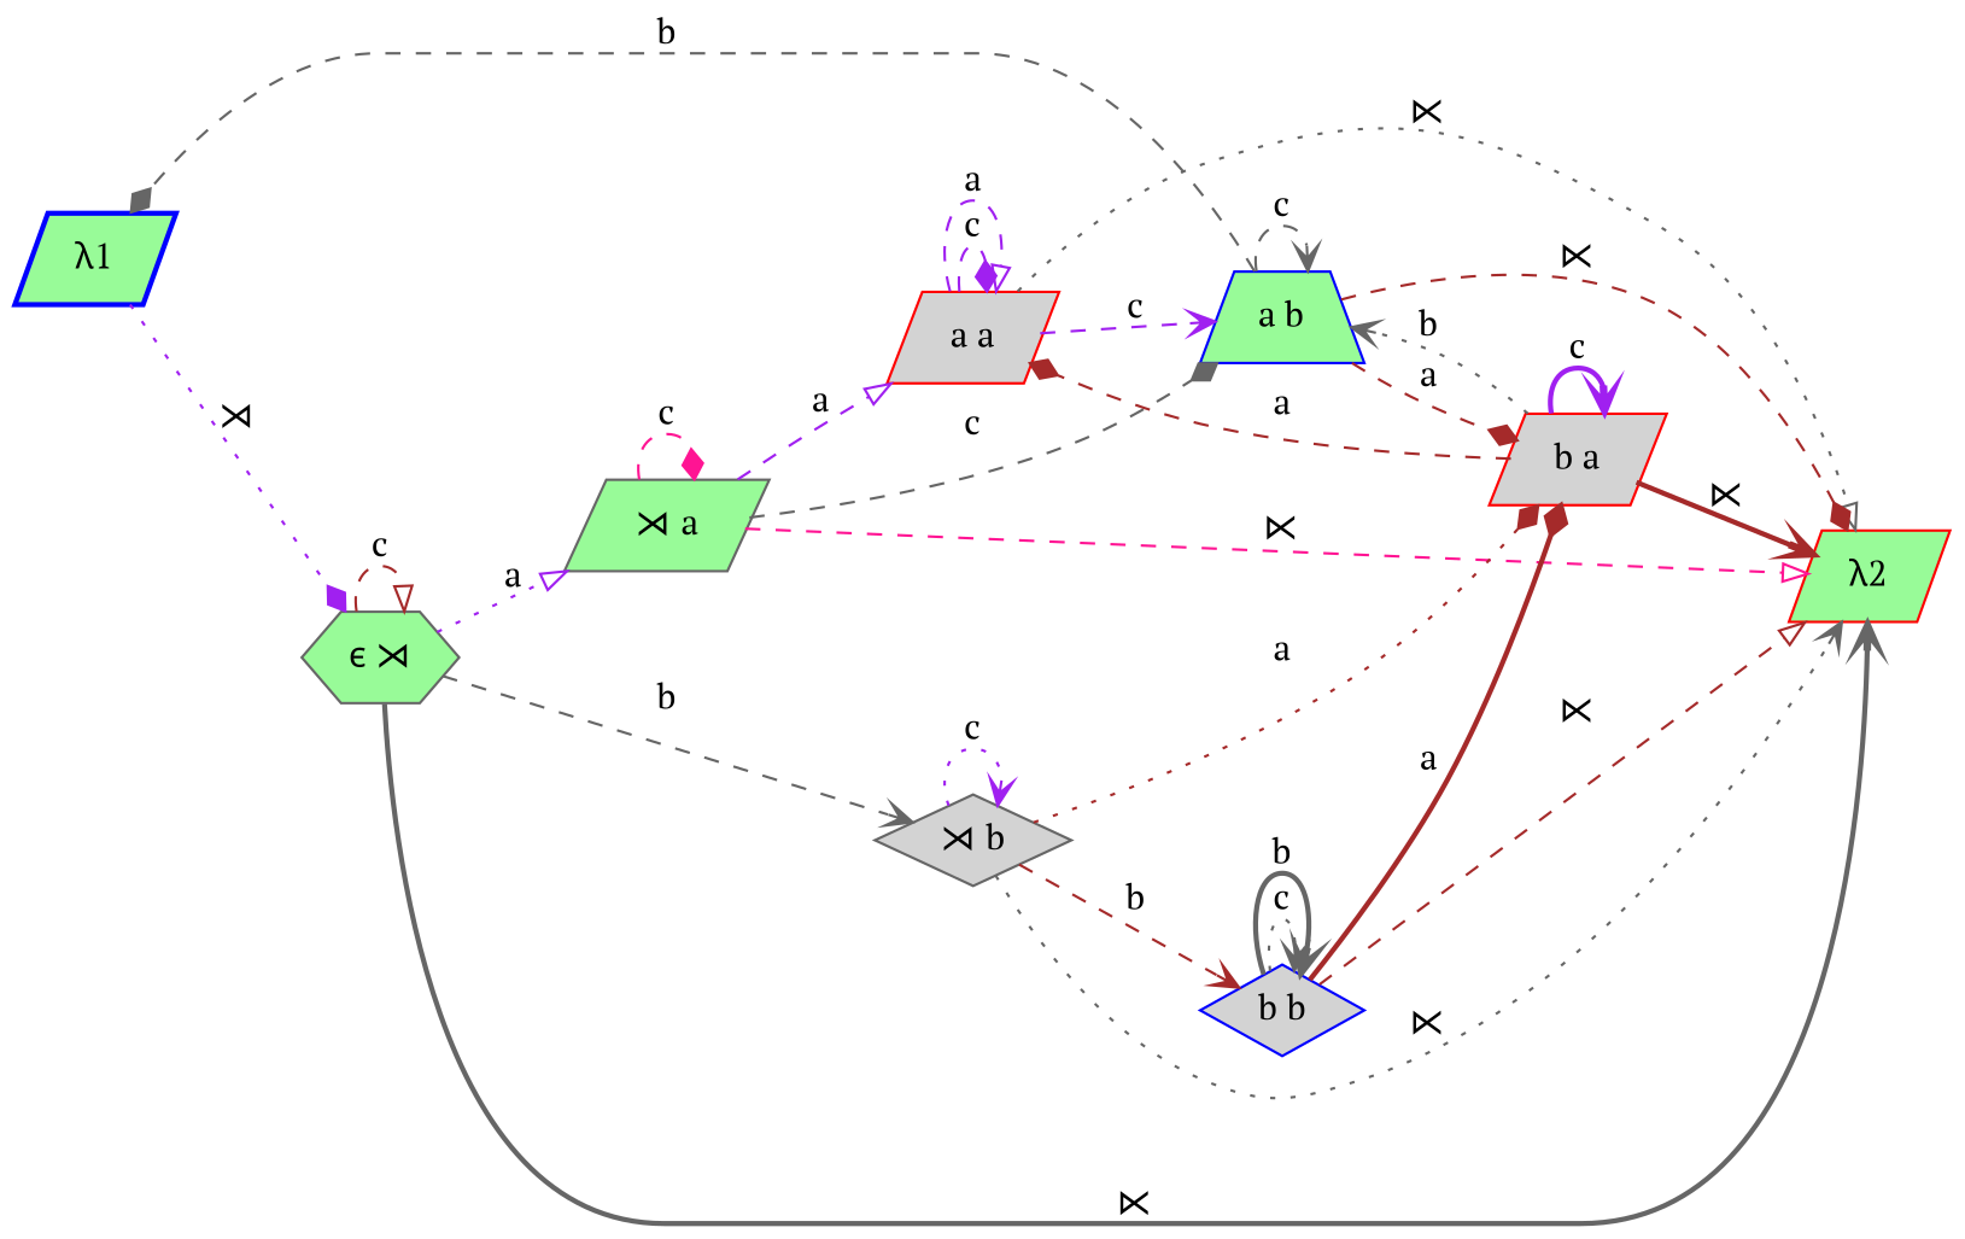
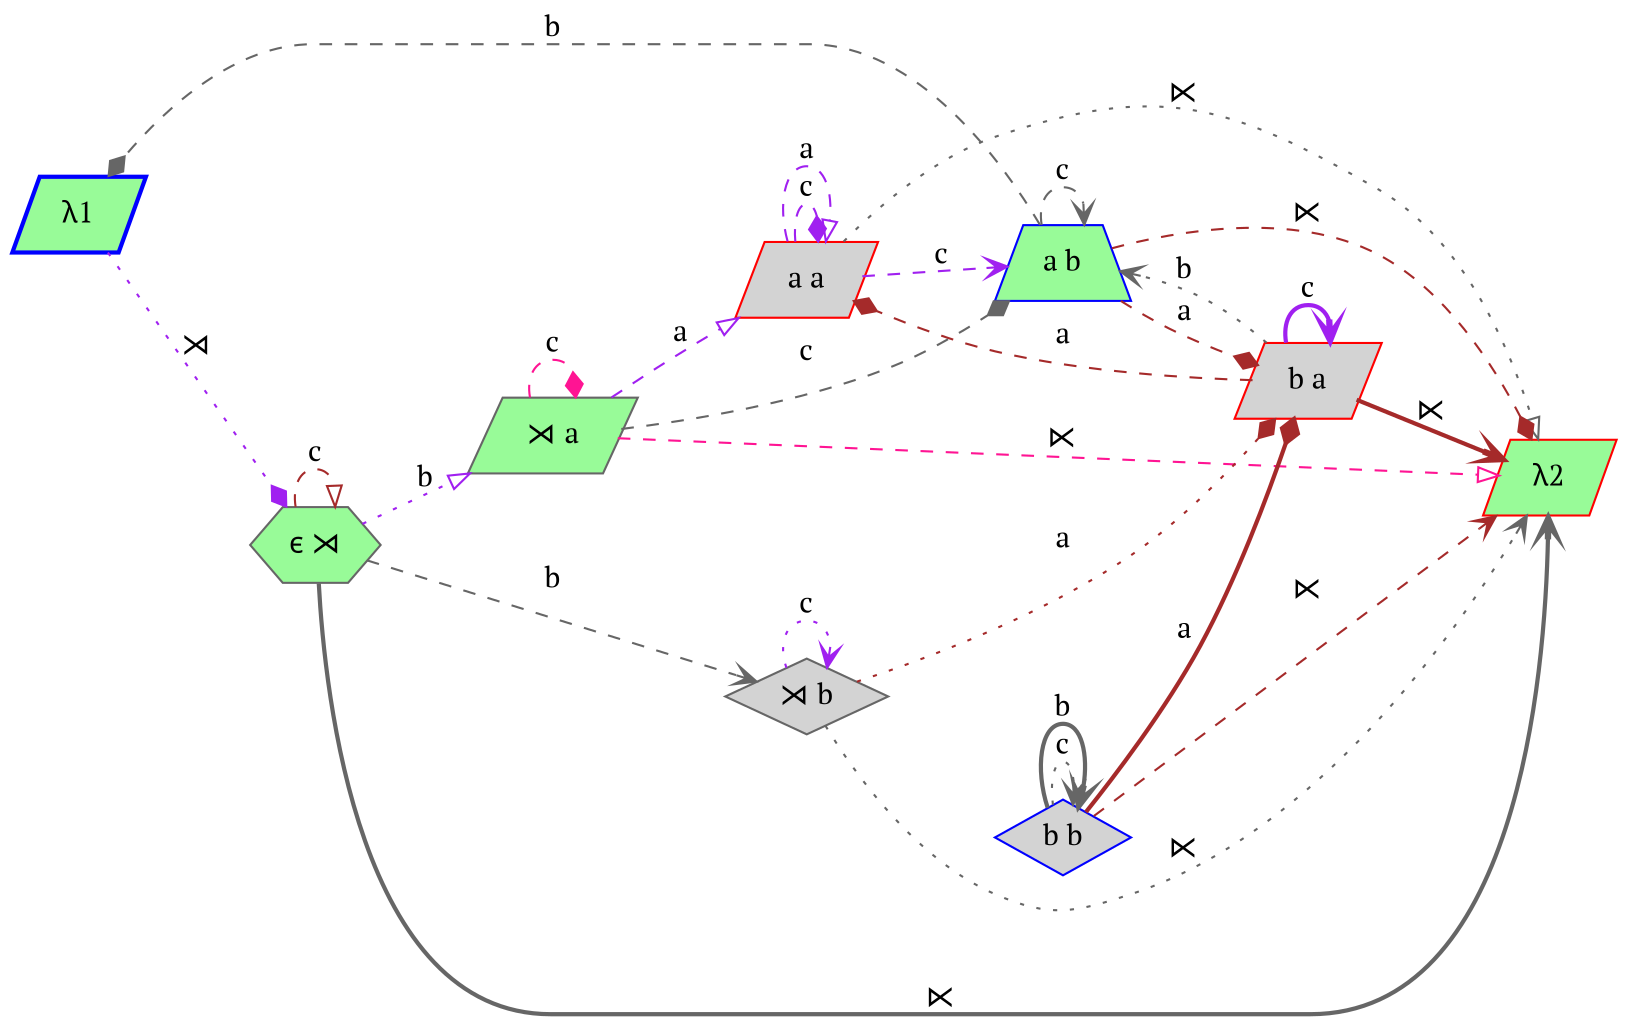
  digraph {
    fontname="PT Serif"
    rankdir=LR
    node [color=blue fillcolor=palegreen fontname="PT Serif" shape=parallelogram style="solid,filled"]
    edge [arrowhead=vee color=gray40 fontname="PT Serif" style=dashed]
    n1 [label="λ1" style="bold,filled"]
    n2 [color=gray40 label="ϵ ⋊" shape=hexagon]
    n3 [color=gray40 label="⋊ a"]
    n4 [color=red label="λ2"]
    n5 [color=gray40 fillcolor=lightgrey label="⋊ b" shape=diamond]
    n6 [color=red fillcolor=lightgrey label="a a"]
    n7 [label="a b" shape=trapezium]
    n8 [color=red fillcolor=lightgrey label="b a"]
    n9 [fillcolor=lightgrey label="b b" shape=diamond]
    n1 -> n2 [arrowhead=diamond color=purple label="⋊" style=dotted]
    n2 -> n2 [arrowhead=onormal color=brown label=c]
-   n2 -> n3 [arrowhead=onormal color=purple label=a style=dotted]
+   n2 -> n3 [arrowhead=onormal color=purple label=b style=dotted]
    n2 -> n4 [label="⋉" style=bold]
    n2 -> n5 [label=b]
    n3 -> n3 [arrowhead=diamond color=deeppink label=c]
    n3 -> n4 [arrowhead=onormal color=deeppink label="⋉"]
    n3 -> n6 [arrowhead=onormal color=purple label=a]
    n3 -> n7 [arrowhead=diamond label=c]
    n5 -> n4 [label="⋉" style=dotted]
    n5 -> n5 [color=purple label=c style=dotted]
    n5 -> n8 [arrowhead=diamond color=brown label=a style=dotted]
-   n5 -> n9 [color=brown label=b]
    n6 -> n4 [arrowhead=onormal label="⋉" style=dotted]
    n6 -> n6 [arrowhead=diamond color=purple label=c]
    n6 -> n6 [arrowhead=onormal color=purple label=a]
    n6 -> n7 [color=purple label=c]
    n7 -> n1 [arrowhead=diamond label=b]
    n7 -> n4 [arrowhead=diamond color=brown label="⋉"]
    n7 -> n7 [label=c]
    n7 -> n8 [arrowhead=diamond color=brown label=a]
    n8 -> n4 [color=brown label="⋉" style=bold]
    n8 -> n6 [arrowhead=diamond color=brown label=a]
    n8 -> n7 [label=b style=dotted]
    n8 -> n8 [color=purple label=c style=bold]
-   n9 -> n4 [arrowhead=onormal color=brown label="⋉"]
+   n9 -> n4 [color=brown label="⋉"]
    n9 -> n8 [arrowhead=diamond color=brown label=a style=bold]
    n9 -> n9 [label=c style=dotted]
    n9 -> n9 [label=b style=bold]
  }
